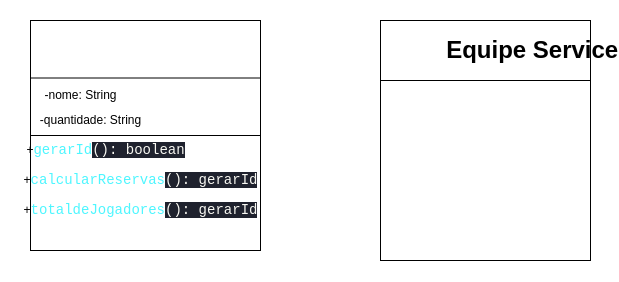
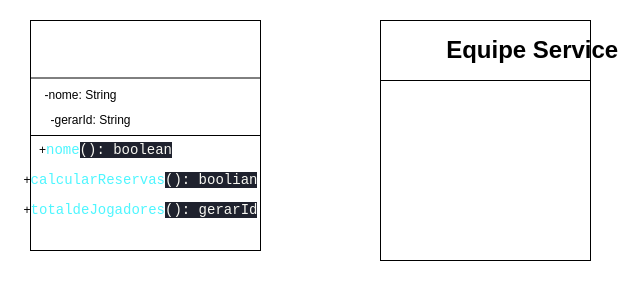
  <mxCell id="0" />
  <mxCell id="1" parent="0" />
  <mxCell id="2" value="" style="rounded=0;whiteSpace=wrap;html=1;" vertex="1" parent="1"><mxGeometry x="30" y="20" width="230" height="230" as="geometry" /></mxCell>
  <mxCell id="3" value="" style="endArrow=none;html=1;exitX=0;exitY=0.25;exitDx=0;exitDy=0;entryX=1;entryY=0.25;entryDx=0;entryDy=0;" edge="1" parent="1" source="2" target="2"><mxGeometry width="50" height="50" relative="1" as="geometry"><mxPoint x="260" y="180" as="sourcePoint" /><mxPoint x="310" y="130" as="targetPoint" /></mxGeometry></mxCell>
  <mxCell id="4" value="-nome: String" style="text;html=1;align=center;verticalAlign=middle;resizable=0;points=[];autosize=1;strokeColor=none;fillColor=none;" vertex="1" parent="1"><mxGeometry x="30" y="80" width="100" height="30" as="geometry" /></mxCell>
- <mxCell id="5" value="-quantidade: String" style="text;html=1;align=center;verticalAlign=middle;resizable=0;points=[];autosize=1;strokeColor=none;fillColor=none;" vertex="1" parent="1"><mxGeometry x="30" y="105" width="120" height="30" as="geometry" /></mxCell>
+ <mxCell id="5" value="-gerarId: String" style="text;html=1;align=center;verticalAlign=middle;resizable=0;points=[];autosize=1;strokeColor=none;fillColor=none;" vertex="1" parent="1"><mxGeometry x="30" y="105" width="120" height="30" as="geometry" /></mxCell>
  <mxCell id="6" value="" style="endArrow=none;html=1;exitX=1;exitY=0.5;exitDx=0;exitDy=0;entryX=0;entryY=0.5;entryDx=0;entryDy=0;" edge="1" parent="1" source="2" target="2"><mxGeometry width="50" height="50" relative="1" as="geometry"><mxPoint x="260" y="180" as="sourcePoint" /><mxPoint x="310" y="130" as="targetPoint" /></mxGeometry></mxCell>
- <mxCell id="7" value="+&lt;span style=&quot;font-family: Consolas, &amp;quot;Courier New&amp;quot;, monospace; font-size: 14px; color: rgb(78, 246, 255);&quot;&gt;gerarId&lt;/span&gt;&lt;span style=&quot;background-color: rgb(31, 34, 46); color: rgb(248, 248, 242); font-family: Consolas, &amp;quot;Courier New&amp;quot;, monospace; font-size: 14px;&quot;&gt;(): boolean&lt;/span&gt;" style="text;html=1;align=center;verticalAlign=middle;resizable=0;points=[];autosize=1;strokeColor=none;fillColor=none;" vertex="1" parent="1"><mxGeometry x="20" y="135" width="170" height="30" as="geometry" /></mxCell>
- <mxCell id="8" value="+&lt;span style=&quot;font-family: Consolas, &amp;quot;Courier New&amp;quot;, monospace; font-size: 14px; color: rgb(78, 246, 255);&quot;&gt;calcularReservas&lt;/span&gt;&lt;span style=&quot;background-color: rgb(31, 34, 46); color: rgb(248, 248, 242); font-family: Consolas, &amp;quot;Courier New&amp;quot;, monospace; font-size: 14px;&quot;&gt;(): gerarId&lt;/span&gt;" style="text;html=1;align=center;verticalAlign=middle;resizable=0;points=[];autosize=1;strokeColor=none;fillColor=none;" vertex="1" parent="1"><mxGeometry x="20" y="165" width="240" height="30" as="geometry" /></mxCell>
+ <mxCell id="7" value="+&lt;span style=&quot;font-family: Consolas, &amp;quot;Courier New&amp;quot;, monospace; font-size: 14px; color: rgb(78, 246, 255);&quot;&gt;nome&lt;/span&gt;&lt;span style=&quot;background-color: rgb(31, 34, 46); color: rgb(248, 248, 242); font-family: Consolas, &amp;quot;Courier New&amp;quot;, monospace; font-size: 14px;&quot;&gt;(): boolean&lt;/span&gt;" style="text;html=1;align=center;verticalAlign=middle;resizable=0;points=[];autosize=1;strokeColor=none;fillColor=none;" vertex="1" parent="1"><mxGeometry x="20" y="135" width="170" height="30" as="geometry" /></mxCell>
+ <mxCell id="8" value="+&lt;span style=&quot;font-family: Consolas, &amp;quot;Courier New&amp;quot;, monospace; font-size: 14px; color: rgb(78, 246, 255);&quot;&gt;calcularReservas&lt;/span&gt;&lt;span style=&quot;background-color: rgb(31, 34, 46); color: rgb(248, 248, 242); font-family: Consolas, &amp;quot;Courier New&amp;quot;, monospace; font-size: 14px;&quot;&gt;(): boolian&lt;/span&gt;" style="text;html=1;align=center;verticalAlign=middle;resizable=0;points=[];autosize=1;strokeColor=none;fillColor=none;" vertex="1" parent="1"><mxGeometry x="20" y="165" width="240" height="30" as="geometry" /></mxCell>
  <mxCell id="9" value="+&lt;span style=&quot;font-family: Consolas, &amp;quot;Courier New&amp;quot;, monospace; font-size: 14px; color: rgb(78, 246, 255);&quot;&gt;totaldeJogadores&lt;/span&gt;&lt;span style=&quot;background-color: rgb(31, 34, 46); color: rgb(248, 248, 242); font-family: Consolas, &amp;quot;Courier New&amp;quot;, monospace; font-size: 14px;&quot;&gt;(): gerarId&lt;/span&gt;" style="text;html=1;align=center;verticalAlign=middle;resizable=0;points=[];autosize=1;strokeColor=none;fillColor=none;" vertex="1" parent="1"><mxGeometry x="20" y="195" width="240" height="30" as="geometry" /></mxCell>
  <mxCell id="10" value="" style="rounded=0;whiteSpace=wrap;html=1;" vertex="1" parent="1"><mxGeometry x="380" y="20" width="210" height="240" as="geometry" /></mxCell>
  <mxCell id="11" value="" style="endArrow=none;html=1;entryX=0;entryY=0.25;entryDx=0;entryDy=0;exitX=1;exitY=0.25;exitDx=0;exitDy=0;" edge="1" parent="1" source="10" target="10"><mxGeometry width="50" height="50" relative="1" as="geometry"><mxPoint x="330" y="180" as="sourcePoint" /><mxPoint x="380" y="130" as="targetPoint" /></mxGeometry></mxCell>
  <mxCell id="12" value="&lt;span style=&quot;white-space: pre;&quot;&gt;&#09;&lt;/span&gt;Equipe Service" style="text;strokeColor=none;fillColor=none;html=1;fontSize=24;fontStyle=1;verticalAlign=middle;align=center;" vertex="1" parent="1"><mxGeometry x="455" y="30" width="100" height="40" as="geometry" /></mxCell>
